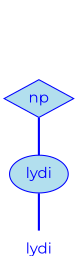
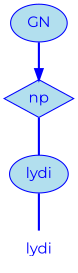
  digraph {
    fontname=Montserrat
    node [fillcolor=lightblue2 fontcolor=blue fontname=Montserrat color=blue style=filled]
    edge [arrowhead=none color=blue fontcolor=blue minlen=1 style=bold fontname=Montserrat]
    n1 [height=0.50 label=lydi shape=plaintext width=0.75 color="" style=""]
    n2 [height=0.50 label=lydi shape=ellipse width=0.78]
    n3 [height=0.50 label=np shape=diamond width=0.75]
+   n4 [arrowhead=doubleoctagon height=0.50 label=GN width=0.75]
    n2 -> n1
    n3 -> n2
+   n4 -> n3 [shape=normal arrowhead=""]
  }
